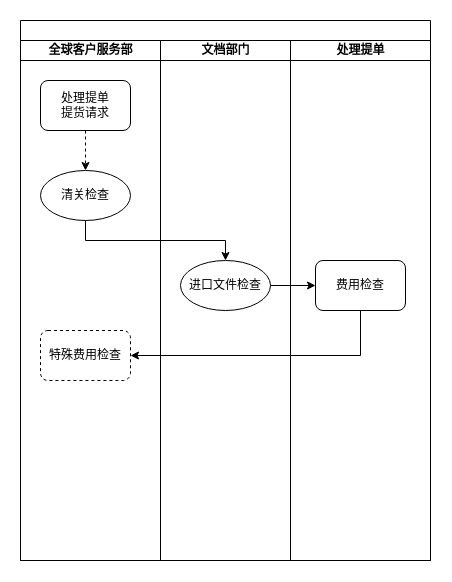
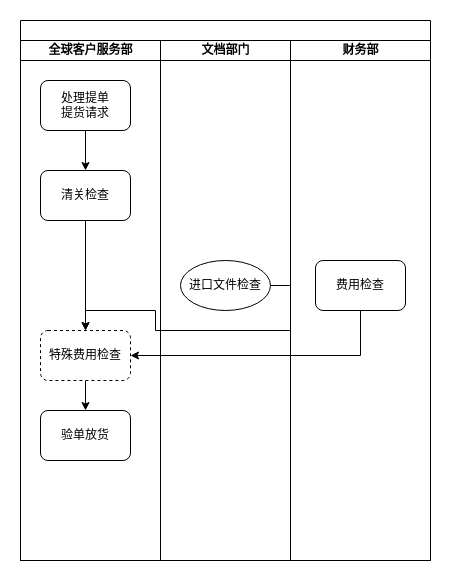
  <mxCell id="0" />
  <mxCell id="1" parent="0" />
  <mxCell id="2" value="" style="swimlane;html=1;childLayout=stackLayout;startSize=20;rounded=0;shadow=0;labelBackgroundColor=none;strokeWidth=1;fontFamily=Verdana;fontSize=8;align=center;" parent="1" vertex="1"><mxGeometry x="20" y="20" width="410" height="540" as="geometry" /></mxCell>
  <mxCell id="3" value="全球客户服务部" style="swimlane;html=1;startSize=20;" parent="2" vertex="1"><mxGeometry y="20" width="140" height="520" as="geometry" /></mxCell>
- <mxCell id="4" style="edgeStyle=orthogonalEdgeStyle;rounded=0;orthogonalLoop=1;jettySize=auto;html=1;exitX=0.5;exitY=1;exitDx=0;exitDy=0;entryX=0.5;entryY=0;entryDx=0;entryDy=0;dashed=1;" edge="1" parent="3" source="5" target="6"><mxGeometry relative="1" as="geometry" /></mxCell>
+ <mxCell id="4" style="edgeStyle=orthogonalEdgeStyle;rounded=0;orthogonalLoop=1;jettySize=auto;html=1;exitX=0.5;exitY=1;exitDx=0;exitDy=0;entryX=0.5;entryY=0;entryDx=0;entryDy=0;" edge="1" parent="3" source="5" target="6"><mxGeometry relative="1" as="geometry" /></mxCell>
  <mxCell id="5" value="处理提单&lt;br&gt;提货请求" style="rounded=1;whiteSpace=wrap;html=1;" parent="3" vertex="1"><mxGeometry x="20" y="40" width="90" height="50" as="geometry" /></mxCell>
- <mxCell id="6" value="清关检查" style="ellipse;whiteSpace=wrap;html=1;" parent="3" vertex="1"><mxGeometry x="20" y="130" width="90" height="50" as="geometry" /></mxCell>
+ <mxCell id="6" value="清关检查" style="rounded=1;whiteSpace=wrap;html=1;" parent="3" vertex="1"><mxGeometry x="20" y="130" width="90" height="50" as="geometry" /></mxCell>
+ <mxCell id="7" style="edgeStyle=orthogonalEdgeStyle;rounded=0;orthogonalLoop=1;jettySize=auto;html=1;exitX=0.5;exitY=1;exitDx=0;exitDy=0;entryX=0.5;entryY=0;entryDx=0;entryDy=0;" parent="3" source="8" target="9" edge="1"><mxGeometry relative="1" as="geometry" /></mxCell>
  <mxCell id="8" value="特殊费用检查" style="rounded=1;whiteSpace=wrap;html=1;dashed=1;" parent="3" vertex="1"><mxGeometry x="20" y="290" width="90" height="50" as="geometry" /></mxCell>
+ <mxCell id="9" value="验单放货" style="rounded=1;whiteSpace=wrap;html=1;" parent="3" vertex="1"><mxGeometry x="20" y="370" width="90" height="50" as="geometry" /></mxCell>
  <mxCell id="10" value="文档部门" style="swimlane;html=1;startSize=20;" parent="2" vertex="1"><mxGeometry x="140" y="20" width="130" height="520" as="geometry" /></mxCell>
  <mxCell id="11" value="进口文件检查" style="ellipse;whiteSpace=wrap;html=1;" parent="10" vertex="1"><mxGeometry x="20" y="220" width="90" height="50" as="geometry" /></mxCell>
- <mxCell id="12" value="处理提单" style="swimlane;html=1;startSize=20;" parent="2" vertex="1"><mxGeometry x="270" y="20" width="140" height="520" as="geometry" /></mxCell>
+ <mxCell id="12" value="财务部" style="swimlane;html=1;startSize=20;" parent="2" vertex="1"><mxGeometry x="270" y="20" width="140" height="520" as="geometry" /></mxCell>
  <mxCell id="13" value="费用检查" style="rounded=1;whiteSpace=wrap;html=1;" parent="12" vertex="1"><mxGeometry x="25" y="220" width="90" height="50" as="geometry" /></mxCell>
- <mxCell id="14" style="edgeStyle=orthogonalEdgeStyle;rounded=0;orthogonalLoop=1;jettySize=auto;html=1;exitX=0.5;exitY=1;exitDx=0;exitDy=0;" parent="2" source="6" target="11" edge="1"><mxGeometry relative="1" as="geometry" /></mxCell>
+ <mxCell id="14" style="edgeStyle=orthogonalEdgeStyle;rounded=0;orthogonalLoop=1;jettySize=auto;html=1;exitX=0.5;exitY=1;exitDx=0;exitDy=0;" parent="2" source="6" target="8" edge="1"><mxGeometry relative="1" as="geometry" /></mxCell>
  <mxCell id="15" style="edgeStyle=orthogonalEdgeStyle;rounded=0;orthogonalLoop=1;jettySize=auto;html=1;exitX=0.5;exitY=1;exitDx=0;exitDy=0;entryX=1;entryY=0.5;entryDx=0;entryDy=0;" parent="2" source="13" target="8" edge="1"><mxGeometry relative="1" as="geometry" /></mxCell>
- <mxCell id="16" style="edgeStyle=orthogonalEdgeStyle;rounded=0;orthogonalLoop=1;jettySize=auto;html=1;exitX=1;exitY=0.5;exitDx=0;exitDy=0;entryX=0;entryY=0.5;entryDx=0;entryDy=0;" edge="1" parent="2" source="11" target="13"><mxGeometry relative="1" as="geometry" /></mxCell>
+ <mxCell id="16" style="edgeStyle=orthogonalEdgeStyle;rounded=0;orthogonalLoop=1;jettySize=auto;html=1;exitX=1;exitY=0.5;exitDx=0;exitDy=0;" edge="1" parent="2" source="11" target="8"><mxGeometry relative="1" as="geometry" /></mxCell>
